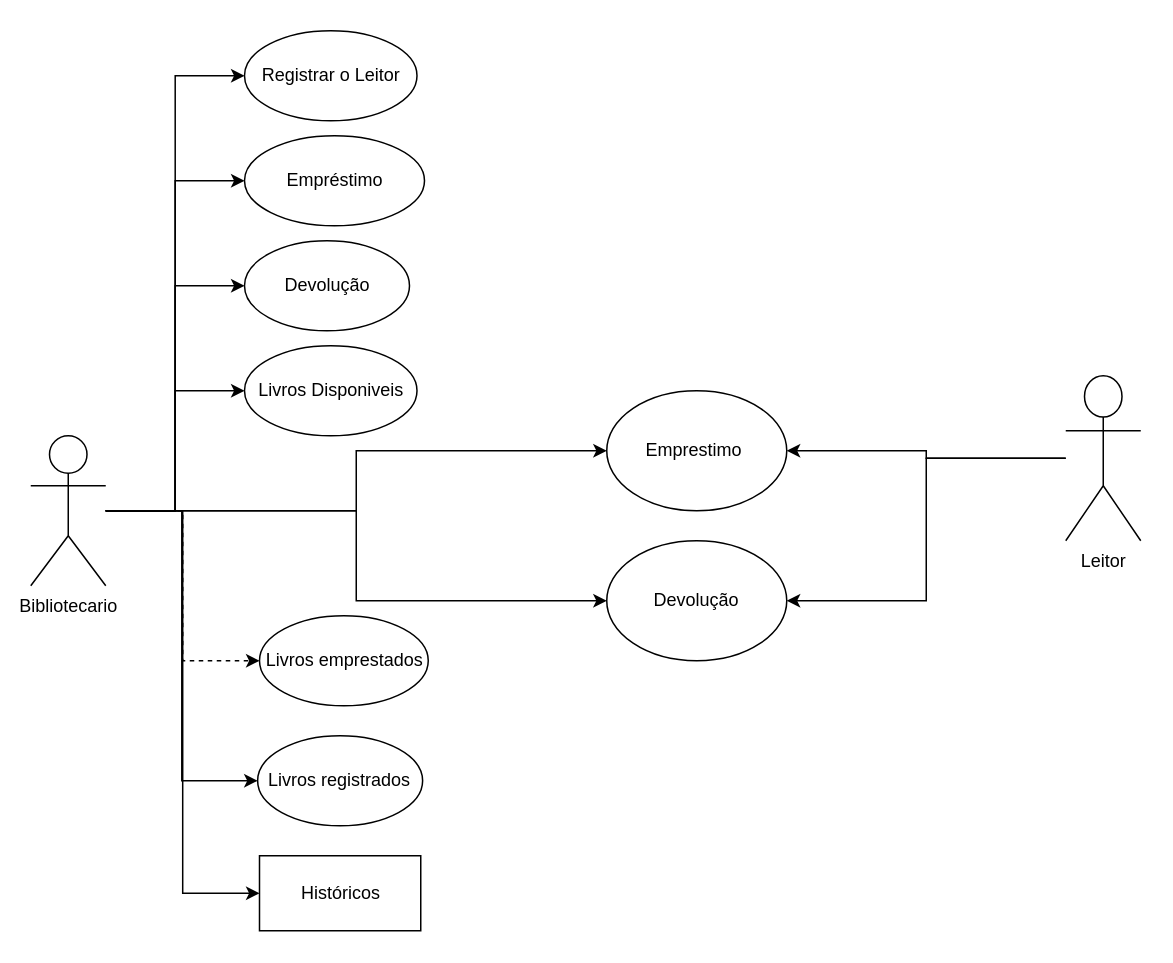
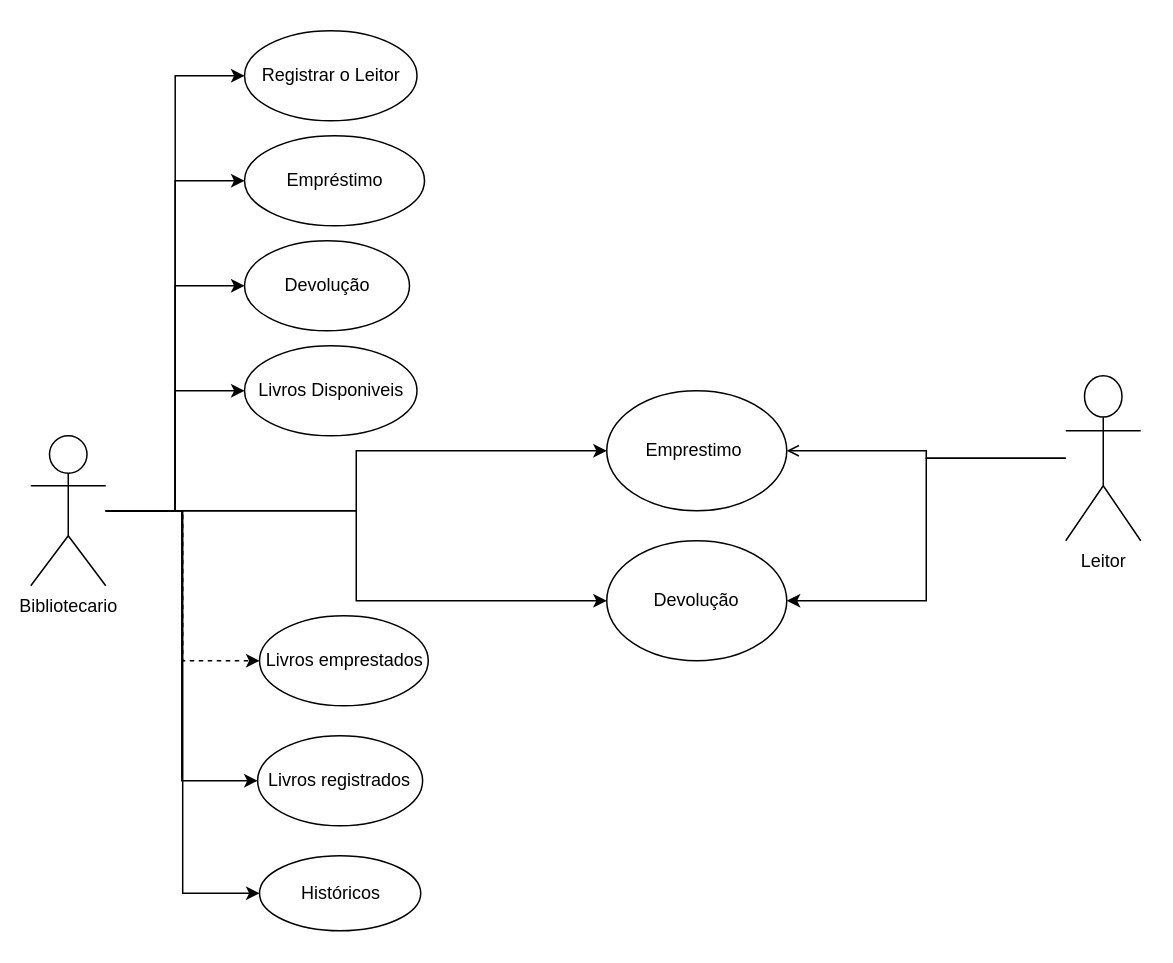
  <mxCell id="0" />
  <mxCell id="1" parent="0" />
  <mxCell id="2" style="edgeStyle=orthogonalEdgeStyle;rounded=0;orthogonalLoop=1;jettySize=auto;html=1;entryX=0;entryY=0.5;entryDx=0;entryDy=0;" edge="1" parent="1" source="11" target="12"><mxGeometry relative="1" as="geometry" /></mxCell>
  <mxCell id="3" style="edgeStyle=orthogonalEdgeStyle;rounded=0;orthogonalLoop=1;jettySize=auto;html=1;entryX=0;entryY=0.5;entryDx=0;entryDy=0;" edge="1" parent="1" source="11" target="13"><mxGeometry relative="1" as="geometry" /></mxCell>
  <mxCell id="4" style="edgeStyle=orthogonalEdgeStyle;rounded=0;orthogonalLoop=1;jettySize=auto;html=1;entryX=0;entryY=0.5;entryDx=0;entryDy=0;" edge="1" parent="1" source="11" target="15"><mxGeometry relative="1" as="geometry" /></mxCell>
  <mxCell id="5" style="edgeStyle=orthogonalEdgeStyle;rounded=0;orthogonalLoop=1;jettySize=auto;html=1;entryX=0;entryY=0.5;entryDx=0;entryDy=0;dashed=1;" edge="1" parent="1" source="11" target="18"><mxGeometry relative="1" as="geometry" /></mxCell>
  <mxCell id="6" style="edgeStyle=orthogonalEdgeStyle;rounded=0;orthogonalLoop=1;jettySize=auto;html=1;entryX=0;entryY=0.5;entryDx=0;entryDy=0;" edge="1" parent="1" source="11" target="16"><mxGeometry relative="1" as="geometry" /></mxCell>
  <mxCell id="7" style="edgeStyle=orthogonalEdgeStyle;rounded=0;orthogonalLoop=1;jettySize=auto;html=1;entryX=0;entryY=0.5;entryDx=0;entryDy=0;" edge="1" parent="1" source="11" target="17"><mxGeometry relative="1" as="geometry" /></mxCell>
  <mxCell id="8" style="edgeStyle=orthogonalEdgeStyle;rounded=0;orthogonalLoop=1;jettySize=auto;html=1;entryX=0;entryY=0.5;entryDx=0;entryDy=0;" edge="1" parent="1" source="11" target="14"><mxGeometry relative="1" as="geometry" /></mxCell>
  <mxCell id="9" style="edgeStyle=orthogonalEdgeStyle;rounded=0;orthogonalLoop=1;jettySize=auto;html=1;" edge="1" parent="1" source="11" target="23"><mxGeometry relative="1" as="geometry" /></mxCell>
  <mxCell id="10" style="edgeStyle=orthogonalEdgeStyle;rounded=0;orthogonalLoop=1;jettySize=auto;html=1;" edge="1" parent="1" source="11" target="22"><mxGeometry relative="1" as="geometry" /></mxCell>
  <mxCell id="11" value="Bibliotecario" style="shape=umlActor;verticalLabelPosition=bottom;verticalAlign=top;html=1;outlineConnect=0;" vertex="1" parent="1"><mxGeometry x="20" y="290" width="50" height="100" as="geometry" /></mxCell>
  <mxCell id="12" value="Registrar o Leitor" style="ellipse;whiteSpace=wrap;html=1;" vertex="1" parent="1"><mxGeometry x="162.5" y="20" width="115" height="60" as="geometry" /></mxCell>
  <mxCell id="13" value="Empréstimo" style="ellipse;whiteSpace=wrap;html=1;" vertex="1" parent="1"><mxGeometry x="162.5" y="90" width="120" height="60" as="geometry" /></mxCell>
  <mxCell id="14" value="Devolução" style="ellipse;whiteSpace=wrap;html=1;" vertex="1" parent="1"><mxGeometry x="162.5" y="160" width="110" height="60" as="geometry" /></mxCell>
  <mxCell id="15" value="Livros Disponiveis" style="ellipse;whiteSpace=wrap;html=1;" vertex="1" parent="1"><mxGeometry x="162.5" y="230" width="115" height="60" as="geometry" /></mxCell>
  <mxCell id="16" value="Livros registrados" style="ellipse;whiteSpace=wrap;html=1;" vertex="1" parent="1"><mxGeometry x="171.25" y="490" width="110" height="60" as="geometry" /></mxCell>
- <mxCell id="17" value="Históricos" style="whiteSpace=wrap;html=1;rounded=0;" vertex="1" parent="1"><mxGeometry x="172.5" y="570" width="107.5" height="50" as="geometry" /></mxCell>
+ <mxCell id="17" value="Históricos" style="ellipse;whiteSpace=wrap;html=1;" vertex="1" parent="1"><mxGeometry x="172.5" y="570" width="107.5" height="50" as="geometry" /></mxCell>
  <mxCell id="18" value="Livros emprestados" style="ellipse;whiteSpace=wrap;html=1;" vertex="1" parent="1"><mxGeometry x="172.5" y="410" width="112.5" height="60" as="geometry" /></mxCell>
- <mxCell id="19" style="edgeStyle=orthogonalEdgeStyle;rounded=0;orthogonalLoop=1;jettySize=auto;html=1;" edge="1" parent="1" source="21" target="23"><mxGeometry relative="1" as="geometry" /></mxCell>
+ <mxCell id="19" style="edgeStyle=orthogonalEdgeStyle;rounded=0;orthogonalLoop=1;jettySize=auto;html=1;endArrow=open;" edge="1" parent="1" source="21" target="23"><mxGeometry relative="1" as="geometry" /></mxCell>
  <mxCell id="20" style="edgeStyle=orthogonalEdgeStyle;rounded=0;orthogonalLoop=1;jettySize=auto;html=1;" edge="1" parent="1" source="21" target="22"><mxGeometry relative="1" as="geometry" /></mxCell>
  <mxCell id="21" value="Leitor" style="shape=umlActor;verticalLabelPosition=bottom;verticalAlign=top;html=1;outlineConnect=0;" vertex="1" parent="1"><mxGeometry x="710" y="250" width="50" height="110" as="geometry" /></mxCell>
  <mxCell id="22" value="Devolução" style="ellipse;whiteSpace=wrap;html=1;" vertex="1" parent="1"><mxGeometry x="404" y="360" width="120" height="80" as="geometry" /></mxCell>
  <mxCell id="23" value="Emprestimo&amp;nbsp;" style="ellipse;whiteSpace=wrap;html=1;" vertex="1" parent="1"><mxGeometry x="404" y="260" width="120" height="80" as="geometry" /></mxCell>
